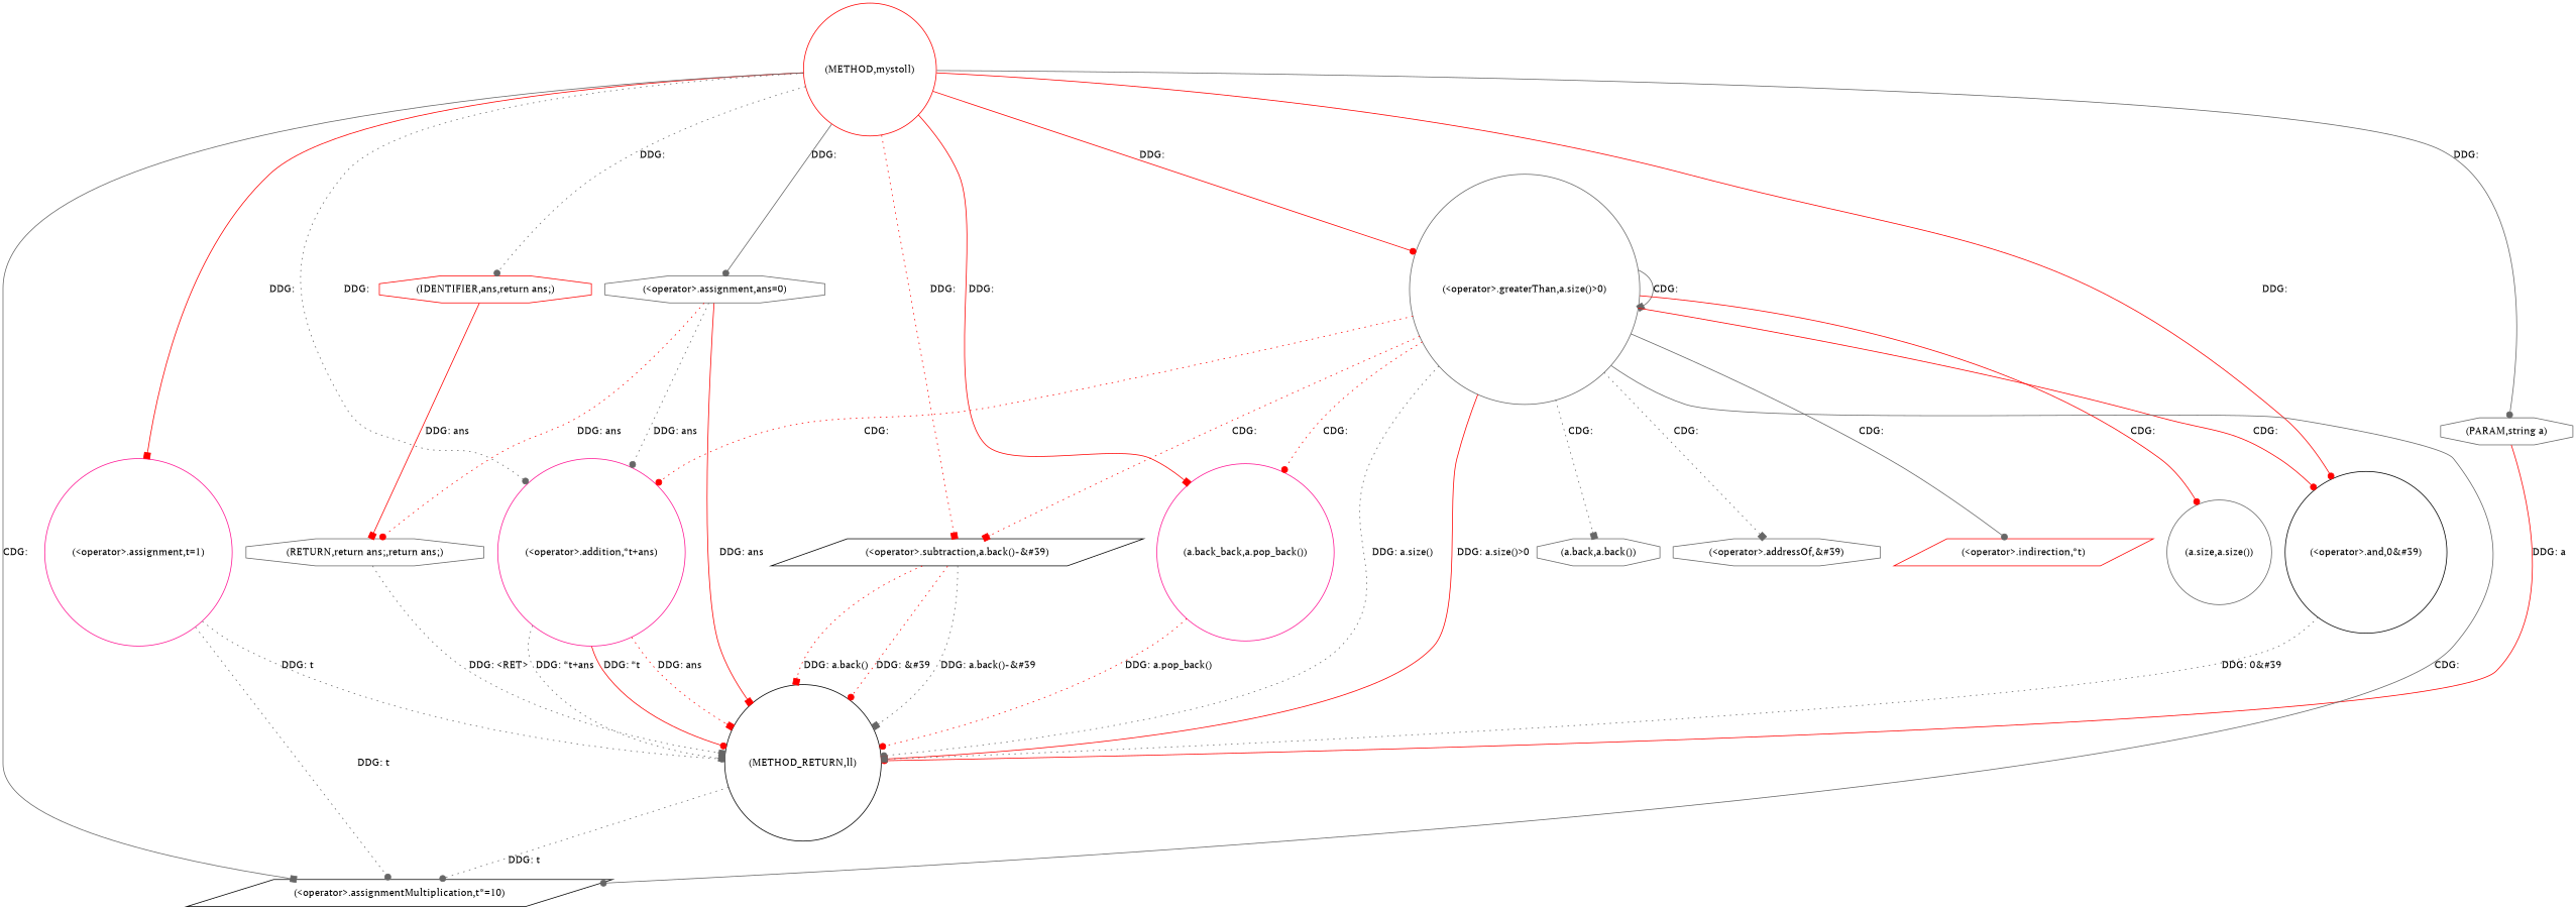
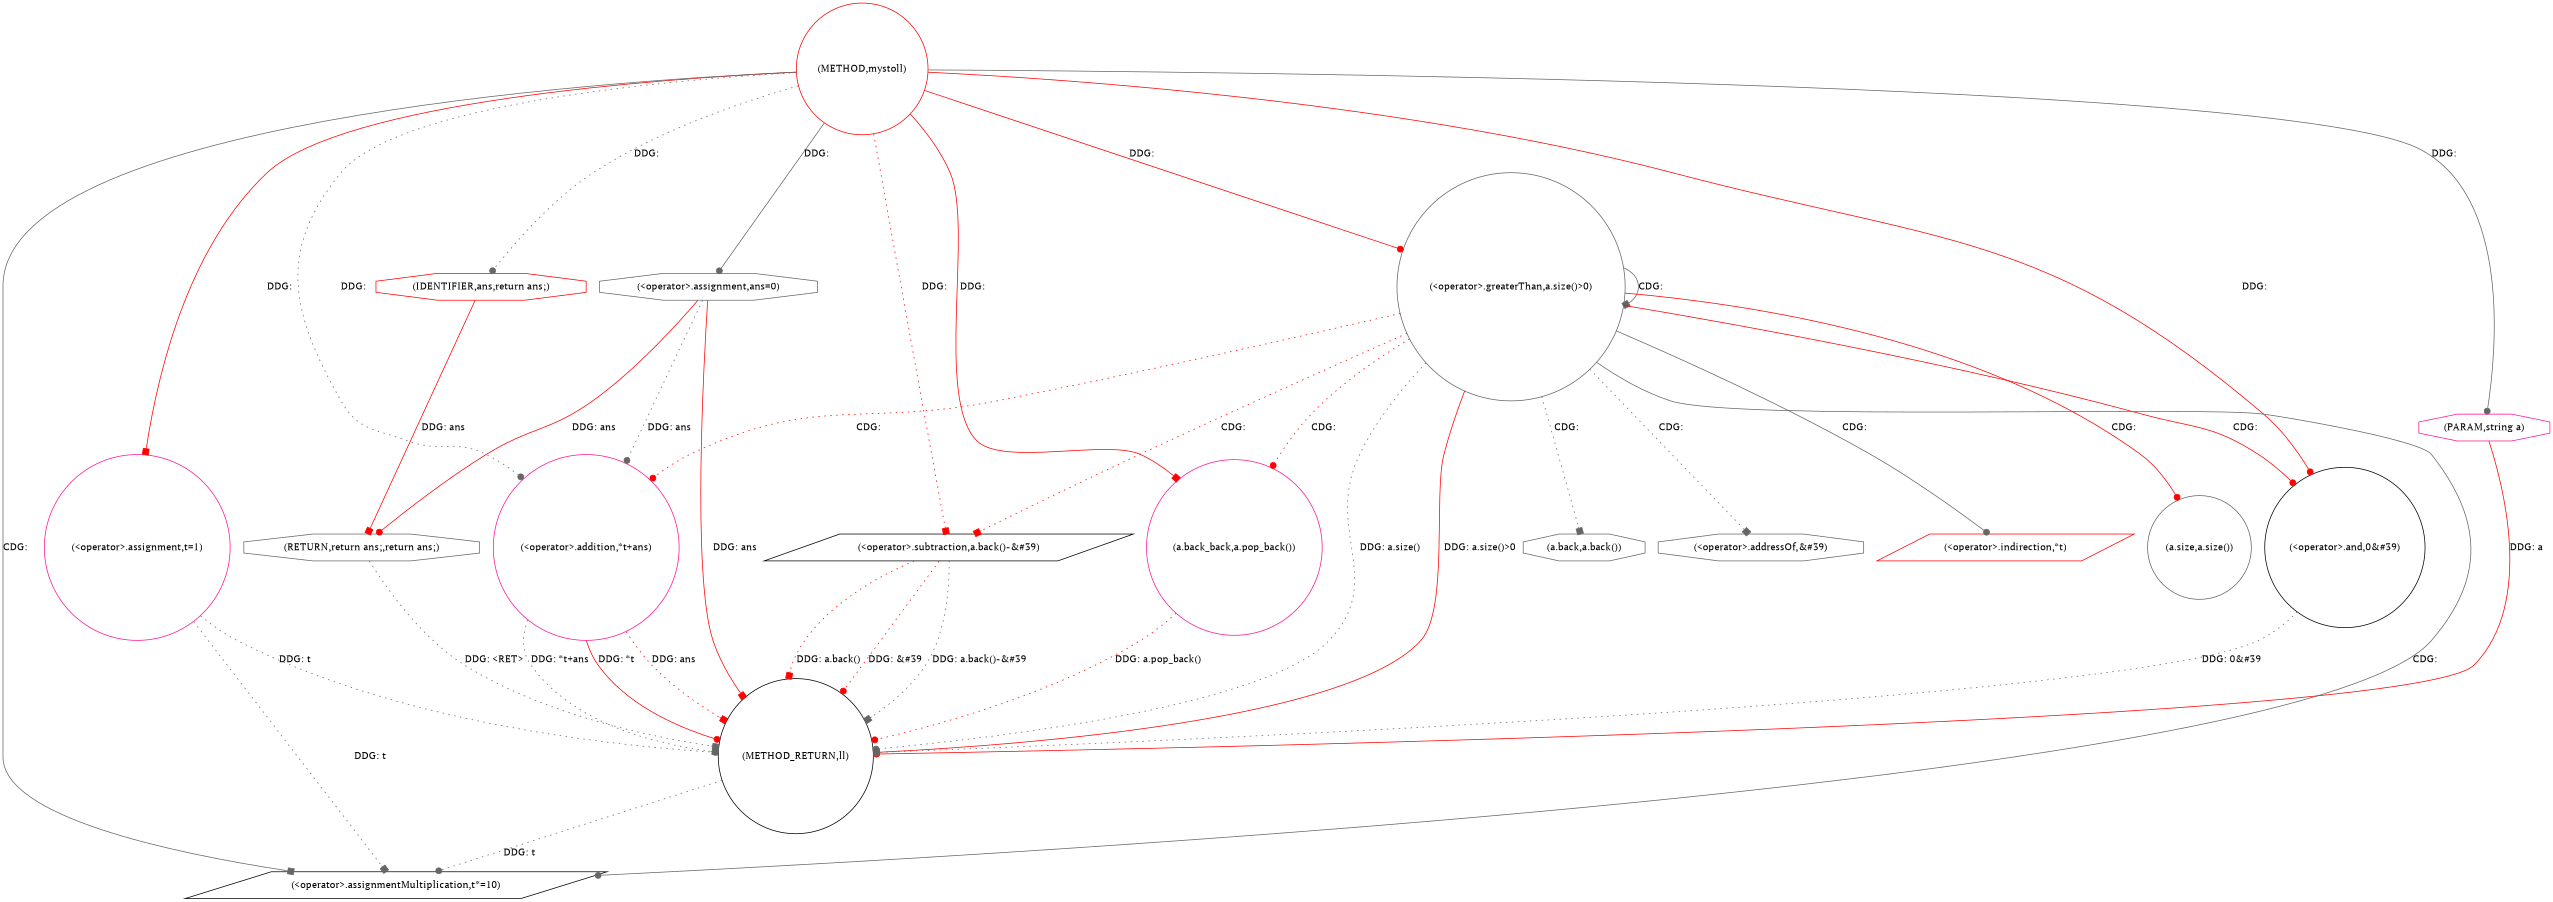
  digraph {
    fontname="PT Serif"
    node [color=gray40 fontname="PT Serif" shape=circle]
    edge [arrowhead=dot color=red fontname="PT Serif" style=dotted]
    n1 [color=red label="(METHOD,mystoll)"]
-   n2 [label="(PARAM,string a)" shape=octagon]
+   n2 [color=deeppink label="(PARAM,string a)" shape=octagon]
    n3 [label="(<operator>.assignment,ans=0)" shape=octagon]
    n4 [color=deeppink label="(<operator>.assignment,t=1)"]
    n5 [label="(<operator>.greaterThan,a.size()>0)"]
    n6 [color=red label="(IDENTIFIER,ans,return ans;)" shape=octagon]
    n7 [color=black label="(<operator>.subtraction,a.back()-&#39)" shape=parallelogram]
    n8 [color=black label="(<operator>.and,0&#39)"]
    n9 [color=deeppink label="(<operator>.addition,*t+ans)"]
    n10 [color=black label="(<operator>.assignmentMultiplication,t*=10)" shape=parallelogram]
    n11 [color=deeppink label="(a.back_back,a.pop_back())"]
    n12 [color=black label="(METHOD_RETURN,ll)"]
    n13 [label="(RETURN,return ans;,return ans;)" shape=octagon]
    n14 [label="(a.size,a.size())"]
    n15 [label="(a.back,a.back())" shape=octagon]
    n16 [label="(<operator>.addressOf,&#39)" shape=octagon]
    n17 [color=red label="(<operator>.indirection,*t)" shape=parallelogram]
    n1 -> n2 [color=gray40 label="DDG: " style=solid]
    n1 -> n3 [color=gray40 label="DDG: " style=solid]
    n1 -> n4 [arrowhead=box label="DDG: " style=solid]
    n1 -> n5 [label="DDG: " style=solid]
    n1 -> n6 [color=gray40 label="DDG: "]
    n1 -> n7 [arrowhead=box label="DDG: "]
    n1 -> n8 [label="DDG: " style=solid]
    n1 -> n9 [color=gray40 label="DDG: "]
    n1 -> n10 [arrowhead=box color=gray40 label="CDG: " style=solid]
    n1 -> n11 [arrowhead=box label="DDG: " style=solid]
    n2 -> n12 [label="DDG: a" style=solid]
    n3 -> n9 [color=gray40 label="DDG: ans"]
    n3 -> n12 [arrowhead=box label="DDG: ans" style=solid]
-   n3 -> n13 [label="DDG: ans"]
-   n4 -> n10 [color=gray40 label="DDG: t"]
+   n3 -> n13 [label="DDG: ans" style=solid]
+   n4 -> n10 [arrowhead=box color=gray40 label="DDG: t"]
    n4 -> n12 [color=gray40 label="DDG: t"]
    n5 -> n5 [arrowhead=box color=gray40 label="CDG: " style=solid]
    n5 -> n7 [arrowhead=box label="CDG: "]
    n5 -> n8 [label="CDG: " style=solid]
    n5 -> n9 [label="CDG: "]
    n5 -> n10 [color=gray40 label="CDG: " style=solid]
    n5 -> n11 [label="CDG: "]
    n5 -> n12 [color=gray40 label="DDG: a.size()"]
    n5 -> n12 [arrowhead=box label="DDG: a.size()>0" style=solid]
    n5 -> n14 [label="CDG: " style=solid]
    n5 -> n15 [arrowhead=box color=gray40 label="CDG: "]
    n5 -> n16 [arrowhead=box color=gray40 label="CDG: "]
    n5 -> n17 [color=gray40 label="CDG: " style=solid]
    n6 -> n13 [arrowhead=box label="DDG: ans" style=solid]
    n7 -> n12 [arrowhead=box label="DDG: a.back()"]
    n7 -> n12 [label="DDG: &#39"]
    n7 -> n12 [arrowhead=box color=gray40 label="DDG: a.back()-&#39"]
    n8 -> n12 [arrowhead=box color=gray40 label="DDG: 0&#39"]
    n9 -> n12 [label="DDG: *t" style=solid]
    n9 -> n12 [arrowhead=box label="DDG: ans"]
    n9 -> n12 [arrowhead=box color=gray40 label="DDG: *t+ans"]
    n11 -> n12 [label="DDG: a.pop_back()"]
    n12 -> n10 [color=gray40 label="DDG: t"]
    n13 -> n12 [arrowhead=box color=gray40 label="DDG: <RET>"]
  }
